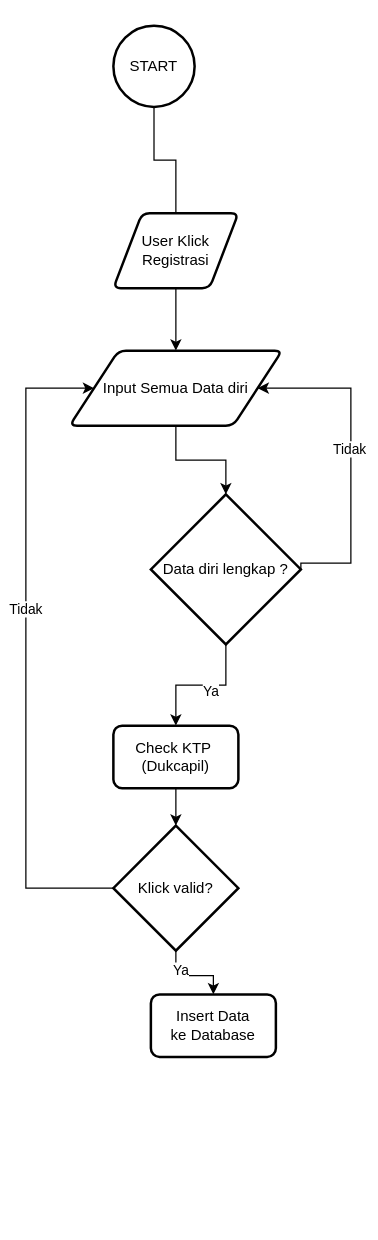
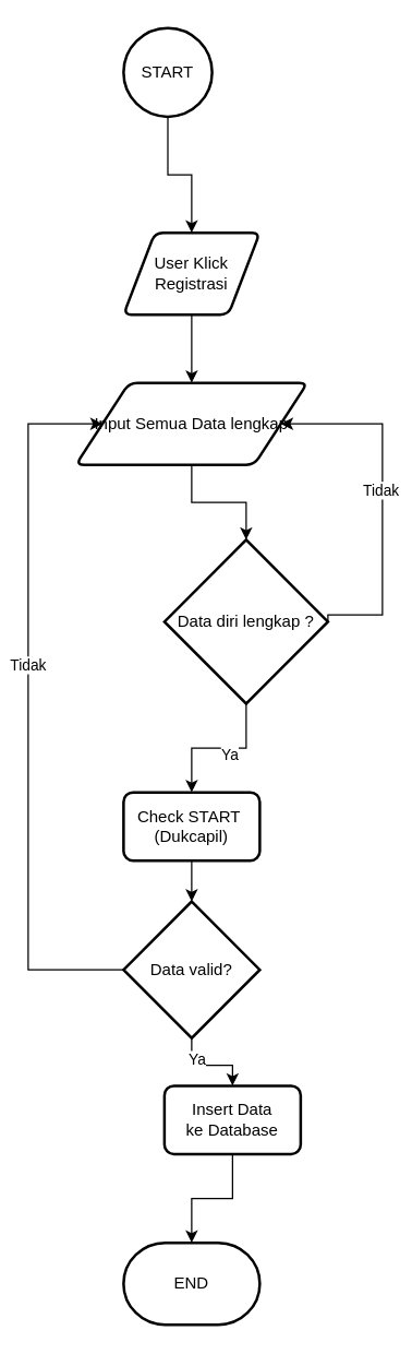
  <mxCell id="0" />
  <mxCell id="1" parent="0" />
- <mxCell id="2" style="edgeStyle=orthogonalEdgeStyle;rounded=0;orthogonalLoop=1;jettySize=auto;html=1;exitX=0.5;exitY=1;exitDx=0;exitDy=0;exitPerimeter=0;entryX=0.5;entryY=0;entryDx=0;entryDy=0;endArrow=none;" parent="1" source="3" target="5" edge="1"><mxGeometry relative="1" as="geometry" /></mxCell>
+ <mxCell id="2" style="edgeStyle=orthogonalEdgeStyle;rounded=0;orthogonalLoop=1;jettySize=auto;html=1;exitX=0.5;exitY=1;exitDx=0;exitDy=0;exitPerimeter=0;entryX=0.5;entryY=0;entryDx=0;entryDy=0;" parent="1" source="3" target="5" edge="1"><mxGeometry relative="1" as="geometry" /></mxCell>
  <mxCell id="3" value="START" style="strokeWidth=2;html=1;shape=mxgraph.flowchart.start_2;whiteSpace=wrap;" parent="1" vertex="1"><mxGeometry x="90" y="20" width="65" height="65" as="geometry" /></mxCell>
  <mxCell id="4" style="edgeStyle=orthogonalEdgeStyle;rounded=0;orthogonalLoop=1;jettySize=auto;html=1;exitX=0.5;exitY=1;exitDx=0;exitDy=0;entryX=0.5;entryY=0;entryDx=0;entryDy=0;" parent="1" source="5" target="7" edge="1"><mxGeometry relative="1" as="geometry" /></mxCell>
  <mxCell id="5" value="User Klick&lt;br&gt;Registrasi" style="shape=parallelogram;html=1;strokeWidth=2;perimeter=parallelogramPerimeter;whiteSpace=wrap;rounded=1;arcSize=12;size=0.23;" parent="1" vertex="1"><mxGeometry x="90" y="170" width="100" height="60" as="geometry" /></mxCell>
  <mxCell id="6" style="edgeStyle=orthogonalEdgeStyle;rounded=0;orthogonalLoop=1;jettySize=auto;html=1;exitX=0.5;exitY=1;exitDx=0;exitDy=0;entryX=0.5;entryY=0;entryDx=0;entryDy=0;entryPerimeter=0;" parent="1" source="7" target="12" edge="1"><mxGeometry relative="1" as="geometry" /></mxCell>
- <mxCell id="7" value="Input Semua Data diri" style="shape=parallelogram;html=1;strokeWidth=2;perimeter=parallelogramPerimeter;whiteSpace=wrap;rounded=1;arcSize=12;size=0.23;" parent="1" vertex="1"><mxGeometry x="55" y="280" width="170" height="60" as="geometry" /></mxCell>
+ <mxCell id="7" value="Input Semua Data lengkap" style="shape=parallelogram;html=1;strokeWidth=2;perimeter=parallelogramPerimeter;whiteSpace=wrap;rounded=1;arcSize=12;size=0.23;" parent="1" vertex="1"><mxGeometry x="55" y="280" width="170" height="60" as="geometry" /></mxCell>
  <mxCell id="8" style="edgeStyle=orthogonalEdgeStyle;rounded=0;orthogonalLoop=1;jettySize=auto;html=1;exitX=1;exitY=0.5;exitDx=0;exitDy=0;exitPerimeter=0;entryX=1;entryY=0.5;entryDx=0;entryDy=0;" parent="1" source="12" target="7" edge="1"><mxGeometry relative="1" as="geometry"><Array as="points"><mxPoint x="280" y="450" /><mxPoint x="280" y="310" /></Array></mxGeometry></mxCell>
  <mxCell id="9" value="Tidak" style="edgeLabel;html=1;align=center;verticalAlign=middle;resizable=0;points=[];" parent="8" vertex="1" connectable="0"><mxGeometry x="0.052" y="2" relative="1" as="geometry"><mxPoint as="offset" /></mxGeometry></mxCell>
  <mxCell id="10" style="edgeStyle=orthogonalEdgeStyle;rounded=0;orthogonalLoop=1;jettySize=auto;html=1;exitX=0.5;exitY=1;exitDx=0;exitDy=0;exitPerimeter=0;entryX=0.5;entryY=0;entryDx=0;entryDy=0;" parent="1" source="12" target="14" edge="1"><mxGeometry relative="1" as="geometry" /></mxCell>
  <mxCell id="11" value="Ya" style="edgeLabel;html=1;align=center;verticalAlign=middle;resizable=0;points=[];" parent="10" vertex="1" connectable="0"><mxGeometry x="-0.15" y="5" relative="1" as="geometry"><mxPoint as="offset" /></mxGeometry></mxCell>
  <mxCell id="12" value="Data diri lengkap ?" style="strokeWidth=2;html=1;shape=mxgraph.flowchart.decision;whiteSpace=wrap;" parent="1" vertex="1"><mxGeometry x="120" y="395" width="120" height="120" as="geometry" /></mxCell>
  <mxCell id="13" style="edgeStyle=orthogonalEdgeStyle;rounded=0;orthogonalLoop=1;jettySize=auto;html=1;exitX=0.5;exitY=1;exitDx=0;exitDy=0;entryX=0.5;entryY=0;entryDx=0;entryDy=0;entryPerimeter=0;" parent="1" source="14" target="19" edge="1"><mxGeometry relative="1" as="geometry" /></mxCell>
- <mxCell id="14" value="Check KTP&amp;nbsp;&lt;br&gt;(Dukcapil)" style="rounded=1;whiteSpace=wrap;html=1;absoluteArcSize=1;arcSize=14;strokeWidth=2;" parent="1" vertex="1"><mxGeometry x="90" y="580" width="100" height="50" as="geometry" /></mxCell>
+ <mxCell id="14" value="Check START&amp;nbsp;&lt;br&gt;(Dukcapil)" style="rounded=1;whiteSpace=wrap;html=1;absoluteArcSize=1;arcSize=14;strokeWidth=2;" parent="1" vertex="1"><mxGeometry x="90" y="580" width="100" height="50" as="geometry" /></mxCell>
  <mxCell id="15" style="edgeStyle=orthogonalEdgeStyle;rounded=0;orthogonalLoop=1;jettySize=auto;html=1;exitX=0;exitY=0.5;exitDx=0;exitDy=0;exitPerimeter=0;entryX=0;entryY=0.5;entryDx=0;entryDy=0;" parent="1" source="19" target="7" edge="1"><mxGeometry relative="1" as="geometry"><mxPoint x="10" y="690" as="sourcePoint" /><mxPoint x="-5.45" y="290" as="targetPoint" /><Array as="points"><mxPoint x="20" y="710" /><mxPoint x="20" y="310" /></Array></mxGeometry></mxCell>
  <mxCell id="16" value="Tidak" style="edgeLabel;html=1;align=center;verticalAlign=middle;resizable=0;points=[];" parent="15" vertex="1" connectable="0"><mxGeometry x="0.121" y="1" relative="1" as="geometry"><mxPoint as="offset" /></mxGeometry></mxCell>
  <mxCell id="17" style="edgeStyle=orthogonalEdgeStyle;rounded=0;orthogonalLoop=1;jettySize=auto;html=1;exitX=0.5;exitY=1;exitDx=0;exitDy=0;exitPerimeter=0;entryX=0.5;entryY=0;entryDx=0;entryDy=0;" parent="1" source="19" target="21" edge="1"><mxGeometry relative="1" as="geometry" /></mxCell>
  <mxCell id="18" value="Ya" style="edgeLabel;html=1;align=center;verticalAlign=middle;resizable=0;points=[];" parent="17" vertex="1" connectable="0"><mxGeometry x="-0.533" y="3" relative="1" as="geometry"><mxPoint as="offset" /></mxGeometry></mxCell>
- <mxCell id="19" value="Klick valid?" style="strokeWidth=2;html=1;shape=mxgraph.flowchart.decision;whiteSpace=wrap;" parent="1" vertex="1"><mxGeometry x="90" y="660" width="100" height="100" as="geometry" /></mxCell>
+ <mxCell id="19" value="Data valid?" style="strokeWidth=2;html=1;shape=mxgraph.flowchart.decision;whiteSpace=wrap;" parent="1" vertex="1"><mxGeometry x="90" y="660" width="100" height="100" as="geometry" /></mxCell>
+ <mxCell id="20" style="edgeStyle=orthogonalEdgeStyle;rounded=0;orthogonalLoop=1;jettySize=auto;html=1;exitX=0.5;exitY=1;exitDx=0;exitDy=0;entryX=0.5;entryY=0;entryDx=0;entryDy=0;entryPerimeter=0;" parent="1" source="21" target="22" edge="1"><mxGeometry relative="1" as="geometry" /></mxCell>
  <mxCell id="21" value="Insert Data&lt;br&gt;ke Database" style="rounded=1;whiteSpace=wrap;html=1;absoluteArcSize=1;arcSize=14;strokeWidth=2;" parent="1" vertex="1"><mxGeometry x="120" y="795" width="100" height="50" as="geometry" /></mxCell>
+ <mxCell id="22" value="END" style="strokeWidth=2;html=1;shape=mxgraph.flowchart.terminator;whiteSpace=wrap;" parent="1" vertex="1"><mxGeometry x="90" y="910" width="100" height="60" as="geometry" /></mxCell>
